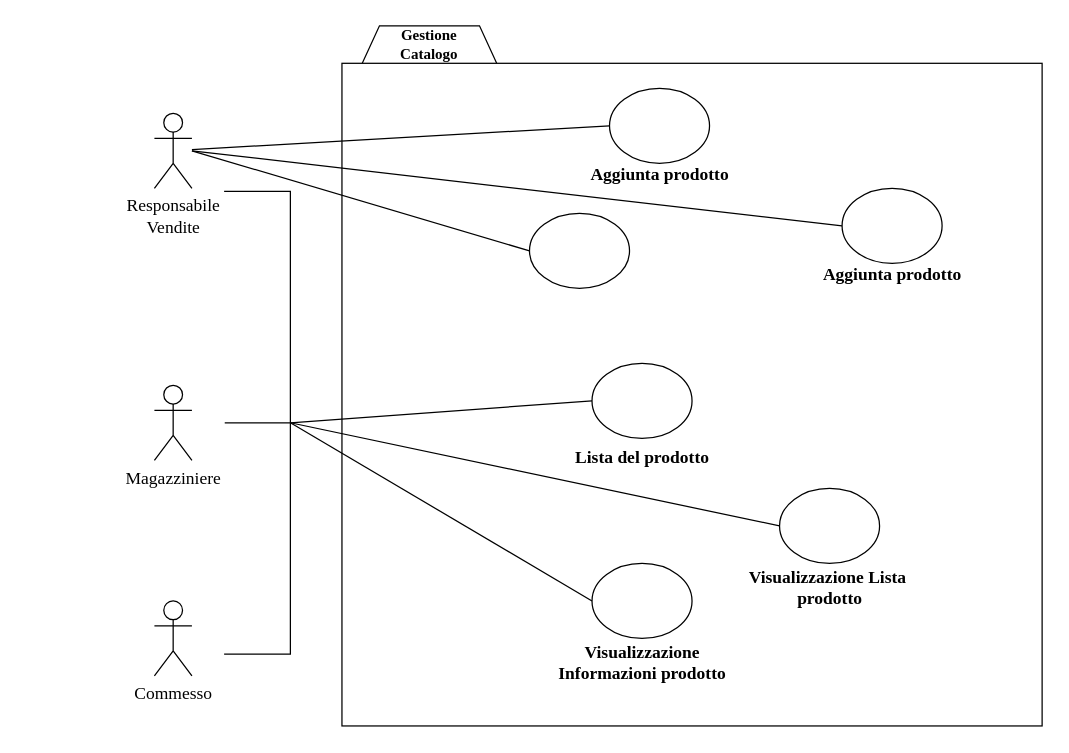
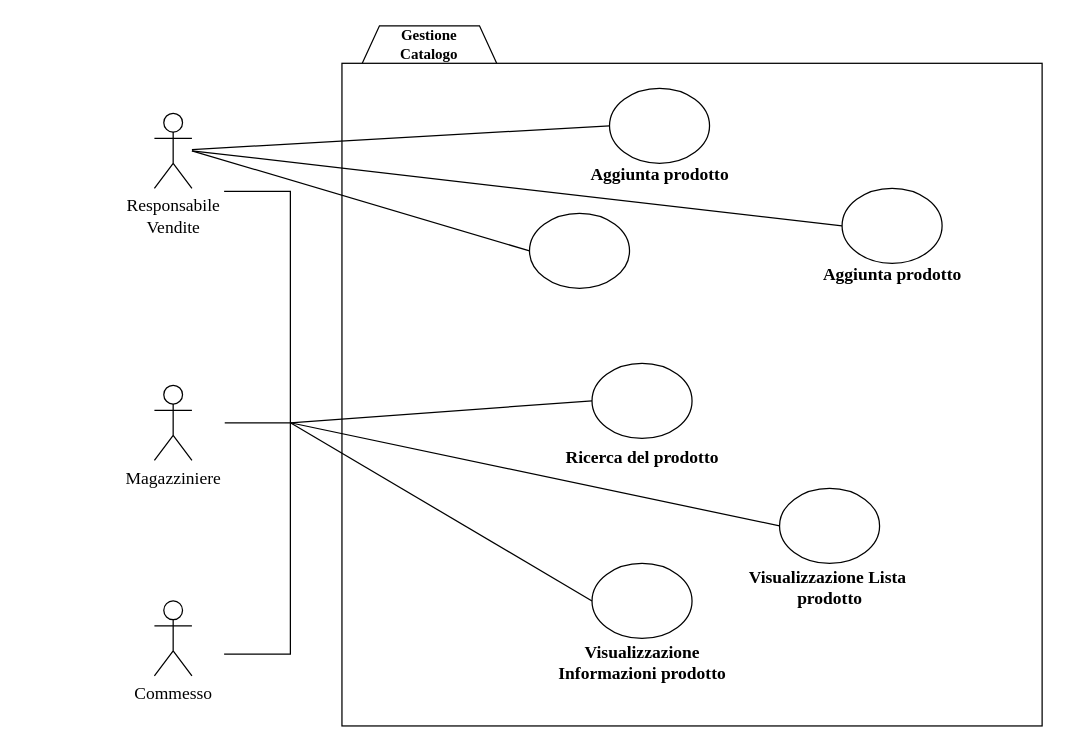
  <mxCell id="0" />
  <mxCell id="1" parent="0" />
  <mxCell id="2" value="" style="shape=hexagon;perimeter=hexagonPerimeter2;whiteSpace=wrap;html=1;fixedSize=1;" parent="1" vertex="1"><mxGeometry x="283" y="20" width="120" height="87" as="geometry" /></mxCell>
  <mxCell id="3" value="&lt;div&gt;&lt;font style=&quot;font-size: 14px&quot; face=&quot;Times New Roman&quot;&gt;Responsabile&lt;/font&gt;&lt;/div&gt;&lt;div&gt;&lt;font style=&quot;font-size: 14px&quot; face=&quot;Times New Roman&quot;&gt;Vendite&lt;br&gt;&lt;/font&gt;&lt;/div&gt;" style="shape=umlActor;verticalLabelPosition=bottom;verticalAlign=top;html=1;outlineConnect=0;" parent="1" vertex="1"><mxGeometry x="123" y="90" width="30" height="60" as="geometry" /></mxCell>
  <mxCell id="4" value="&lt;font style=&quot;font-size: 14px&quot; face=&quot;Times New Roman&quot;&gt;Magazziniere&lt;/font&gt;" style="shape=umlActor;verticalLabelPosition=bottom;verticalAlign=top;html=1;outlineConnect=0;" parent="1" vertex="1"><mxGeometry x="123" y="307.5" width="30" height="60" as="geometry" /></mxCell>
  <mxCell id="5" value="&lt;font style=&quot;font-size: 14px&quot; face=&quot;Times New Roman&quot;&gt;Commesso&lt;/font&gt;" style="shape=umlActor;verticalLabelPosition=bottom;verticalAlign=top;html=1;outlineConnect=0;" parent="1" vertex="1"><mxGeometry x="123" y="480" width="30" height="60" as="geometry" /></mxCell>
  <mxCell id="6" value="" style="rounded=0;whiteSpace=wrap;html=1;" parent="1" vertex="1"><mxGeometry x="273" y="50" width="560" height="530" as="geometry" /></mxCell>
  <mxCell id="7" value="&lt;div&gt;&lt;br&gt;&lt;/div&gt;&lt;div&gt;&lt;br&gt;&lt;/div&gt;&lt;div&gt;&lt;br&gt;&lt;/div&gt;&lt;div&gt;&lt;br&gt;&lt;/div&gt;&lt;div&gt;&lt;br&gt;&lt;/div&gt;&lt;div&gt;&lt;br&gt;&lt;/div&gt;" style="ellipse;whiteSpace=wrap;html=1;" parent="1" vertex="1"><mxGeometry x="487" y="70" width="80" height="60" as="geometry" /></mxCell>
  <mxCell id="8" value="&lt;div&gt;&lt;br&gt;&lt;/div&gt;&lt;div&gt;&lt;br&gt;&lt;/div&gt;&lt;div&gt;&lt;br&gt;&lt;/div&gt;&lt;div&gt;&lt;br&gt;&lt;/div&gt;&lt;div&gt;&lt;br&gt;&lt;/div&gt;&lt;div&gt;&lt;br&gt;&lt;/div&gt;" style="ellipse;whiteSpace=wrap;html=1;" parent="1" vertex="1"><mxGeometry x="473" y="450" width="80" height="60" as="geometry" /></mxCell>
- <mxCell id="9" value="&lt;div&gt;&lt;font face=&quot;Times New Roman&quot;&gt;&lt;span style=&quot;font-size: 14px&quot;&gt;&lt;b&gt;Lista del prodotto&lt;/b&gt;&lt;/span&gt;&lt;/font&gt;&lt;/div&gt;" style="text;html=1;strokeColor=none;fillColor=none;align=center;verticalAlign=middle;whiteSpace=wrap;rounded=0;" parent="1" vertex="1"><mxGeometry x="440.5" y="356.25" width="145" height="20" as="geometry" /></mxCell>
+ <mxCell id="9" value="&lt;div&gt;&lt;font face=&quot;Times New Roman&quot;&gt;&lt;span style=&quot;font-size: 14px&quot;&gt;&lt;b&gt;Ricerca del prodotto&lt;/b&gt;&lt;/span&gt;&lt;/font&gt;&lt;/div&gt;" style="text;html=1;strokeColor=none;fillColor=none;align=center;verticalAlign=middle;whiteSpace=wrap;rounded=0;" parent="1" vertex="1"><mxGeometry x="440.5" y="356.25" width="145" height="20" as="geometry" /></mxCell>
  <mxCell id="10" value="&lt;div align=&quot;center&quot;&gt;&lt;font face=&quot;Times New Roman&quot;&gt;&lt;b&gt;Gestione&lt;/b&gt;&lt;/font&gt;&lt;/div&gt;&lt;div align=&quot;center&quot;&gt;&lt;font face=&quot;Times New Roman&quot;&gt;&lt;b&gt;Catalogo&lt;/b&gt;&lt;/font&gt;&lt;/div&gt;" style="text;html=1;strokeColor=none;fillColor=none;align=center;verticalAlign=middle;whiteSpace=wrap;rounded=0;" parent="1" vertex="1"><mxGeometry x="323" y="25" width="40" height="20" as="geometry" /></mxCell>
  <mxCell id="11" value="&lt;div&gt;&lt;br&gt;&lt;/div&gt;&lt;div&gt;&lt;br&gt;&lt;/div&gt;&lt;div&gt;&lt;br&gt;&lt;/div&gt;&lt;div&gt;&lt;br&gt;&lt;/div&gt;&lt;div&gt;&lt;br&gt;&lt;/div&gt;&lt;div&gt;&lt;br&gt;&lt;/div&gt;" style="ellipse;whiteSpace=wrap;html=1;" parent="1" vertex="1"><mxGeometry x="673" y="150" width="80" height="60" as="geometry" /></mxCell>
  <mxCell id="12" value="&lt;div&gt;&lt;br&gt;&lt;/div&gt;&lt;div&gt;&lt;br&gt;&lt;/div&gt;&lt;div&gt;&lt;br&gt;&lt;/div&gt;&lt;div&gt;&lt;br&gt;&lt;/div&gt;&lt;div&gt;&lt;br&gt;&lt;/div&gt;&lt;div&gt;&lt;br&gt;&lt;/div&gt;" style="ellipse;whiteSpace=wrap;html=1;" parent="1" vertex="1"><mxGeometry x="623" y="390" width="80" height="60" as="geometry" /></mxCell>
  <mxCell id="13" value="&lt;div&gt;&lt;br&gt;&lt;/div&gt;&lt;div&gt;&lt;br&gt;&lt;/div&gt;&lt;div&gt;&lt;br&gt;&lt;/div&gt;&lt;div&gt;&lt;br&gt;&lt;/div&gt;&lt;div&gt;&lt;br&gt;&lt;/div&gt;&lt;div&gt;&lt;br&gt;&lt;/div&gt;" style="ellipse;whiteSpace=wrap;html=1;" parent="1" vertex="1"><mxGeometry x="473" y="290" width="80" height="60" as="geometry" /></mxCell>
  <mxCell id="14" value="" style="endArrow=none;html=1;entryX=0;entryY=0.5;entryDx=0;entryDy=0;" parent="1" target="7" edge="1"><mxGeometry width="50" height="50" relative="1" as="geometry"><mxPoint x="153" y="119" as="sourcePoint" /><mxPoint x="403" y="280" as="targetPoint" /></mxGeometry></mxCell>
  <mxCell id="15" value="" style="endArrow=none;html=1;entryX=0;entryY=0.5;entryDx=0;entryDy=0;" parent="1" target="11" edge="1"><mxGeometry width="50" height="50" relative="1" as="geometry"><mxPoint x="153" y="120" as="sourcePoint" /><mxPoint x="403" y="290" as="targetPoint" /></mxGeometry></mxCell>
  <mxCell id="16" value="" style="shape=partialRectangle;whiteSpace=wrap;html=1;bottom=1;right=1;left=1;top=0;fillColor=none;routingCenterX=-0.5;rotation=-90;" parent="1" vertex="1"><mxGeometry x="20.5" y="311.25" width="370" height="52.5" as="geometry" /></mxCell>
  <mxCell id="17" value="" style="endArrow=none;html=1;entryX=0.5;entryY=1;entryDx=0;entryDy=0;exitX=0.5;exitY=0;exitDx=0;exitDy=0;" parent="1" source="16" target="16" edge="1"><mxGeometry width="50" height="50" relative="1" as="geometry"><mxPoint x="183" y="338" as="sourcePoint" /><mxPoint x="193" y="347" as="targetPoint" /></mxGeometry></mxCell>
  <mxCell id="18" value="&lt;font face=&quot;Times New Roman&quot;&gt;&lt;span style=&quot;font-size: 14px&quot;&gt;&lt;b&gt;Aggiunta prodotto&lt;/b&gt;&lt;/span&gt;&lt;/font&gt;" style="text;html=1;strokeColor=none;fillColor=none;align=center;verticalAlign=middle;whiteSpace=wrap;rounded=0;" parent="1" vertex="1"><mxGeometry x="454.5" y="130" width="145" height="20" as="geometry" /></mxCell>
  <mxCell id="19" value="&lt;div&gt;&lt;font face=&quot;Times New Roman&quot;&gt;&lt;span style=&quot;font-size: 14px&quot;&gt;&lt;b&gt;Aggiunta prodotto&lt;/b&gt;&lt;/span&gt;&lt;/font&gt;&lt;/div&gt;" style="text;html=1;strokeColor=none;fillColor=none;align=center;verticalAlign=middle;whiteSpace=wrap;rounded=0;" parent="1" vertex="1"><mxGeometry x="640.5" y="210" width="145" height="20" as="geometry" /></mxCell>
  <mxCell id="20" value="&lt;font face=&quot;Times New Roman&quot;&gt;&lt;span style=&quot;font-size: 14px&quot;&gt;&lt;b&gt;Visualizzazione Lista&amp;nbsp;&lt;br&gt;prodotto&lt;br&gt;&lt;/b&gt;&lt;/span&gt;&lt;/font&gt;" style="text;html=1;strokeColor=none;fillColor=none;align=center;verticalAlign=middle;whiteSpace=wrap;rounded=0;" parent="1" vertex="1"><mxGeometry x="590.5" y="460" width="145" height="20" as="geometry" /></mxCell>
  <mxCell id="21" value="&lt;div&gt;&lt;br&gt;&lt;/div&gt;&lt;div&gt;&lt;br&gt;&lt;/div&gt;&lt;div&gt;&lt;br&gt;&lt;/div&gt;&lt;div&gt;&lt;br&gt;&lt;/div&gt;&lt;div&gt;&lt;br&gt;&lt;/div&gt;&lt;div&gt;&lt;br&gt;&lt;/div&gt;" style="ellipse;whiteSpace=wrap;html=1;" parent="1" vertex="1"><mxGeometry x="423" y="170" width="80" height="60" as="geometry" /></mxCell>
  <mxCell id="22" value="" style="endArrow=none;html=1;exitX=0;exitY=0.5;exitDx=0;exitDy=0;" parent="1" source="21" edge="1"><mxGeometry width="50" height="50" relative="1" as="geometry"><mxPoint x="443" y="260" as="sourcePoint" /><mxPoint x="153" y="120" as="targetPoint" /></mxGeometry></mxCell>
  <mxCell id="23" value="&lt;font face=&quot;Times New Roman&quot;&gt;&lt;span style=&quot;font-size: 14px&quot;&gt;&lt;b&gt;Visualizzazione Informazioni prodotto&lt;/b&gt;&lt;/span&gt;&lt;/font&gt;" style="text;html=1;strokeColor=none;fillColor=none;align=center;verticalAlign=middle;whiteSpace=wrap;rounded=0;" parent="1" vertex="1"><mxGeometry x="440.5" y="520" width="145" height="20" as="geometry" /></mxCell>
  <mxCell id="24" value="" style="endArrow=none;html=1;exitX=0.5;exitY=1;exitDx=0;exitDy=0;entryX=0;entryY=0.5;entryDx=0;entryDy=0;" edge="1" parent="1" source="16" target="13"><mxGeometry width="50" height="50" relative="1" as="geometry"><mxPoint x="473" y="400" as="sourcePoint" /><mxPoint x="523" y="350" as="targetPoint" /></mxGeometry></mxCell>
  <mxCell id="25" value="" style="endArrow=none;html=1;exitX=0.5;exitY=1;exitDx=0;exitDy=0;entryX=0;entryY=0.5;entryDx=0;entryDy=0;" edge="1" parent="1" source="16" target="12"><mxGeometry width="50" height="50" relative="1" as="geometry"><mxPoint x="233" y="340" as="sourcePoint" /><mxPoint x="523" y="350" as="targetPoint" /></mxGeometry></mxCell>
  <mxCell id="26" value="" style="endArrow=none;html=1;exitX=0.5;exitY=1;exitDx=0;exitDy=0;entryX=0;entryY=0.5;entryDx=0;entryDy=0;" edge="1" parent="1" source="16" target="8"><mxGeometry width="50" height="50" relative="1" as="geometry"><mxPoint x="473" y="400" as="sourcePoint" /><mxPoint x="523" y="350" as="targetPoint" /></mxGeometry></mxCell>
